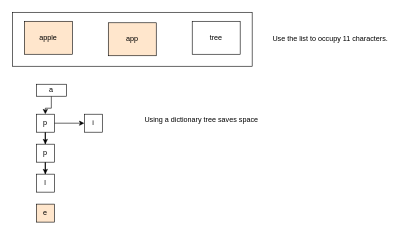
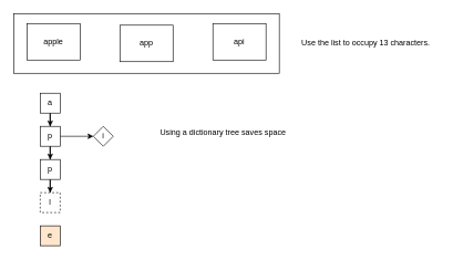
  <mxCell id="0" />
  <mxCell id="1" parent="0" />
  <mxCell id="2" value="" style="rounded=0;whiteSpace=wrap;html=1;" vertex="1" parent="1"><mxGeometry x="20" y="20" width="400" height="90" as="geometry" /></mxCell>
- <mxCell id="3" value="apple" style="rounded=0;whiteSpace=wrap;html=1;fillColor=#ffe6cc;" vertex="1" parent="1"><mxGeometry x="40" y="35" width="80" height="55" as="geometry" /></mxCell>
- <mxCell id="4" value="app" style="rounded=0;whiteSpace=wrap;html=1;fillColor=#ffe6cc;" vertex="1" parent="1"><mxGeometry x="180" y="37.5" width="80" height="55" as="geometry" /></mxCell>
- <mxCell id="5" value="tree" style="rounded=0;whiteSpace=wrap;html=1;" vertex="1" parent="1"><mxGeometry x="320" y="35" width="80" height="55" as="geometry" /></mxCell>
- <mxCell id="6" value="Use the list to occupy 11 characters." style="text;html=1;align=center;verticalAlign=middle;resizable=0;points=[];autosize=1;strokeColor=none;fillColor=none;" vertex="1" parent="1"><mxGeometry x="440" y="50" width="220" height="30" as="geometry" /></mxCell>
+ <mxCell id="3" value="apple" style="rounded=0;whiteSpace=wrap;html=1;" vertex="1" parent="1"><mxGeometry x="40" y="35" width="80" height="55" as="geometry" /></mxCell>
+ <mxCell id="4" value="app" style="rounded=0;whiteSpace=wrap;html=1;" vertex="1" parent="1"><mxGeometry x="180" y="37.5" width="80" height="55" as="geometry" /></mxCell>
+ <mxCell id="5" value="api" style="rounded=0;whiteSpace=wrap;html=1;" vertex="1" parent="1"><mxGeometry x="320" y="35" width="80" height="55" as="geometry" /></mxCell>
+ <mxCell id="6" value="Use the list to occupy 13 characters." style="text;html=1;align=center;verticalAlign=middle;resizable=0;points=[];autosize=1;strokeColor=none;fillColor=none;" vertex="1" parent="1"><mxGeometry x="440" y="50" width="220" height="30" as="geometry" /></mxCell>
  <mxCell id="7" style="edgeStyle=orthogonalEdgeStyle;rounded=0;orthogonalLoop=1;jettySize=auto;html=1;" edge="1" parent="1" source="8" target="11"><mxGeometry relative="1" as="geometry" /></mxCell>
- <mxCell id="8" value="a" style="rounded=0;whiteSpace=wrap;html=1;" vertex="1" parent="1"><mxGeometry x="60" y="140" width="50" height="20" as="geometry" /></mxCell>
+ <mxCell id="8" value="a" style="rounded=0;whiteSpace=wrap;html=1;" vertex="1" parent="1"><mxGeometry x="60" y="140" width="30" height="30" as="geometry" /></mxCell>
  <mxCell id="9" style="edgeStyle=orthogonalEdgeStyle;rounded=0;orthogonalLoop=1;jettySize=auto;html=1;" edge="1" parent="1" source="11" target="13"><mxGeometry relative="1" as="geometry" /></mxCell>
  <mxCell id="10" style="edgeStyle=orthogonalEdgeStyle;rounded=0;orthogonalLoop=1;jettySize=auto;html=1;entryX=0;entryY=0.5;entryDx=0;entryDy=0;" edge="1" parent="1" source="11" target="16"><mxGeometry relative="1" as="geometry" /></mxCell>
  <mxCell id="11" value="p" style="rounded=0;whiteSpace=wrap;html=1;" vertex="1" parent="1"><mxGeometry x="60" y="190" width="30" height="30" as="geometry" /></mxCell>
  <mxCell id="12" style="edgeStyle=orthogonalEdgeStyle;rounded=0;orthogonalLoop=1;jettySize=auto;html=1;" edge="1" parent="1" source="13" target="14"><mxGeometry relative="1" as="geometry" /></mxCell>
  <mxCell id="13" value="p" style="rounded=0;whiteSpace=wrap;html=1;" vertex="1" parent="1"><mxGeometry x="60" y="240" width="30" height="30" as="geometry" /></mxCell>
- <mxCell id="14" value="l" style="rounded=0;whiteSpace=wrap;html=1;" vertex="1" parent="1"><mxGeometry x="60" y="290" width="30" height="30" as="geometry" /></mxCell>
+ <mxCell id="14" value="l" style="rounded=0;whiteSpace=wrap;html=1;dashed=1;" vertex="1" parent="1"><mxGeometry x="60" y="290" width="30" height="30" as="geometry" /></mxCell>
  <mxCell id="15" value="e" style="rounded=0;whiteSpace=wrap;html=1;fillColor=#ffe6cc;" vertex="1" parent="1"><mxGeometry x="60" y="340" width="30" height="30" as="geometry" /></mxCell>
- <mxCell id="16" value="i" style="rounded=0;whiteSpace=wrap;html=1;" vertex="1" parent="1"><mxGeometry x="140" y="190" width="30" height="30" as="geometry" /></mxCell>
+ <mxCell id="16" value="i" style="rhombus;whiteSpace=wrap;html=1;" vertex="1" parent="1"><mxGeometry x="140" y="190" width="30" height="30" as="geometry" /></mxCell>
  <mxCell id="17" value="Using a dictionary tree saves space" style="text;html=1;align=center;verticalAlign=middle;resizable=0;points=[];autosize=1;strokeColor=none;fillColor=none;" vertex="1" parent="1"><mxGeometry x="230" y="185" width="210" height="30" as="geometry" /></mxCell>
